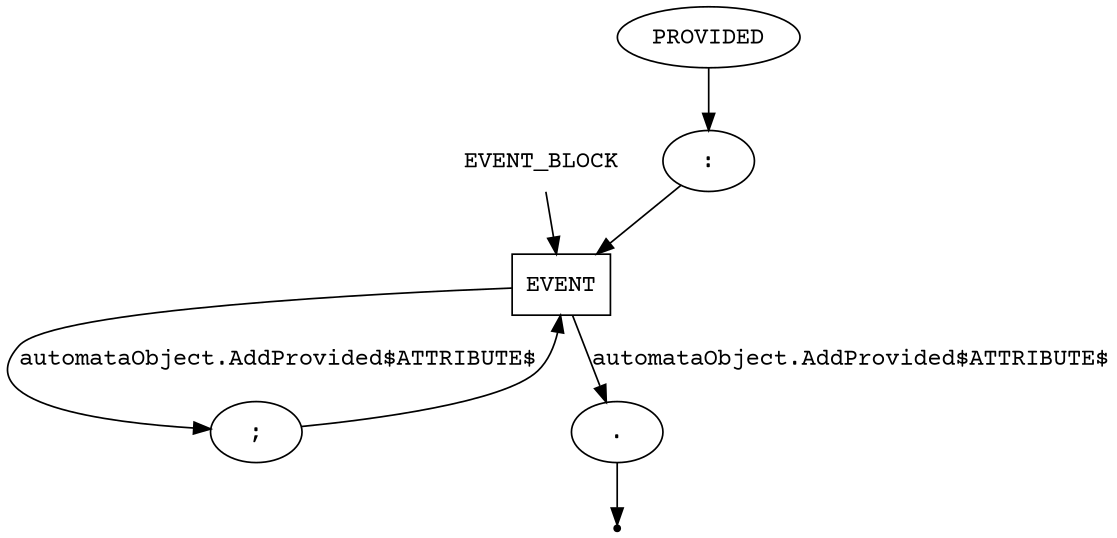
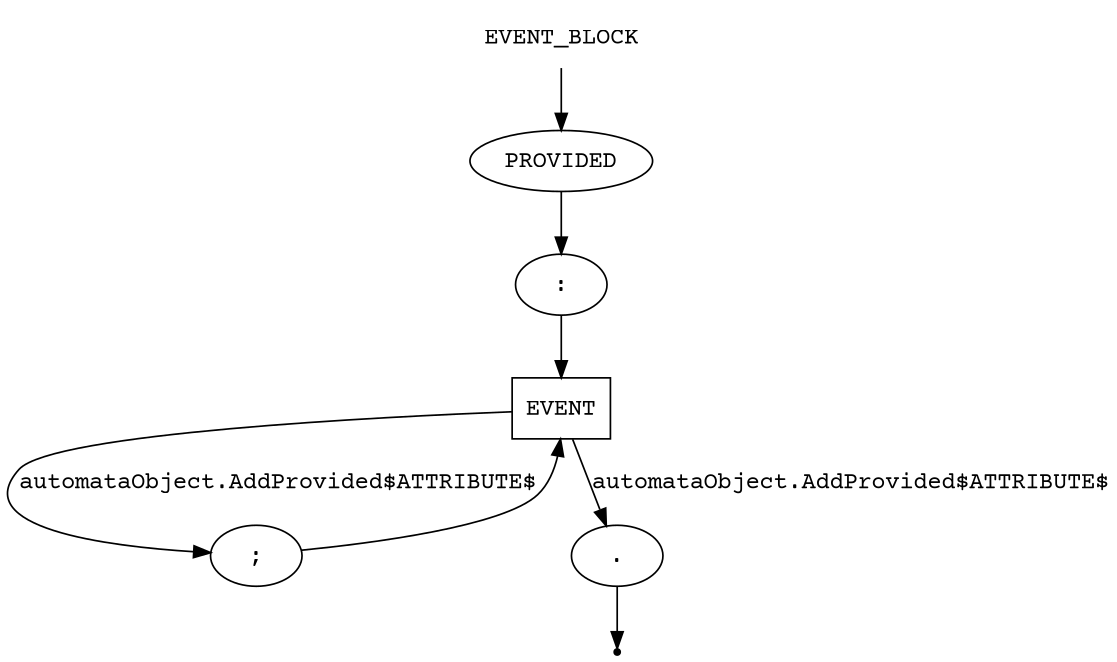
  digraph {
    fontname="Courier Prime"
    node [fontname="Courier Prime" shape=oval]
    edge [fontname="Courier Prime"]
    n1 [label=EVENT_BLOCK shape=plaintext]
    n2 [label=PROVIDED]
    n3 [label=":"]
    n4 [label=EVENT shape=box]
    n5 [label=";"]
    n6 [label="."]
    end [shape=point]
-   n1 -> n4
+   n1 -> n2
    n2 -> n3
    n3 -> n4
    n4 -> n5 [label="automataObject.AddProvided$ATTRIBUTE$"]
    n4 -> n6 [label="automataObject.AddProvided$ATTRIBUTE$"]
    n5 -> n4
    n6 -> end
  }
